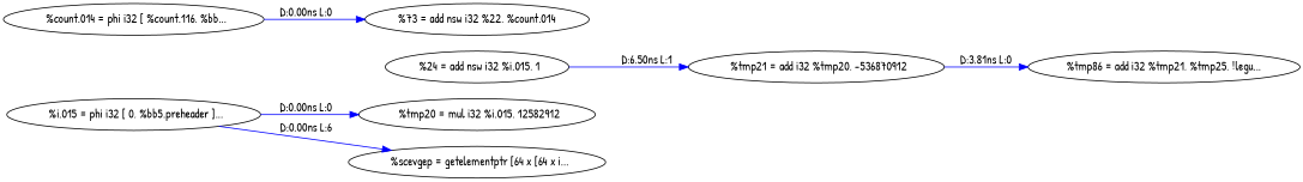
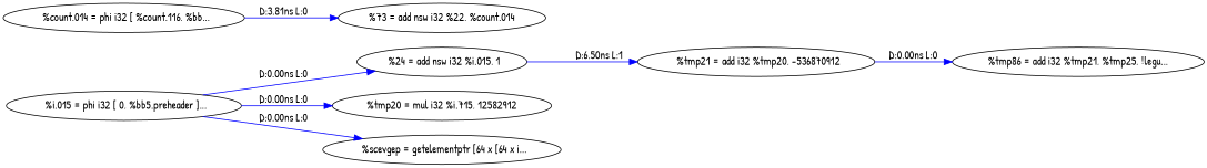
  digraph {
    fontname="Patrick Hand"
    rankdir=LR
    node [fontname="Patrick Hand"]
    edge [color=blue fontname="Patrick Hand"]
    n1 [label="  %24 = add nsw i32 %i.015, 1"]
    n2 [label="  %tmp21 = add i32 %tmp20, -536870912"]
    n3 [label="  %i.015 = phi i32 [ 0, %bb5.preheader ]..."]
-   n4 [label="  %tmp20 = mul i32 %i.015, 12582912"]
+   n4 [label="%tmp20 = mul i32 %i.715, 12582912"]
    n5 [label="  %scevgep = getelementptr [64 x [64 x i..."]
    n6 [label="%tmp86 = add i32 %tmp21, %tmp25, !legu..."]
    n7 [label="%73 = add nsw i32 %22, %count.014"]
    n8 [label="  %count.014 = phi i32 [ %count.116, %bb..."]
    n1 -> n2 [label="D:6.50ns L:1"]
-   n2 -> n6 [label="D:3.81ns L:0"]
+   n2 -> n6 [label="D:0.00ns L:0"]
+   n3 -> n1 [label="D:0.00ns L:0"]
    n3 -> n4 [label="D:0.00ns L:0"]
-   n3 -> n5 [label="D:0.00ns L:6"]
-   n8 -> n7 [label="D:0.00ns L:0"]
+   n3 -> n5 [label="D:0.00ns L:0"]
+   n8 -> n7 [label="D:3.81ns L:0"]
  }
